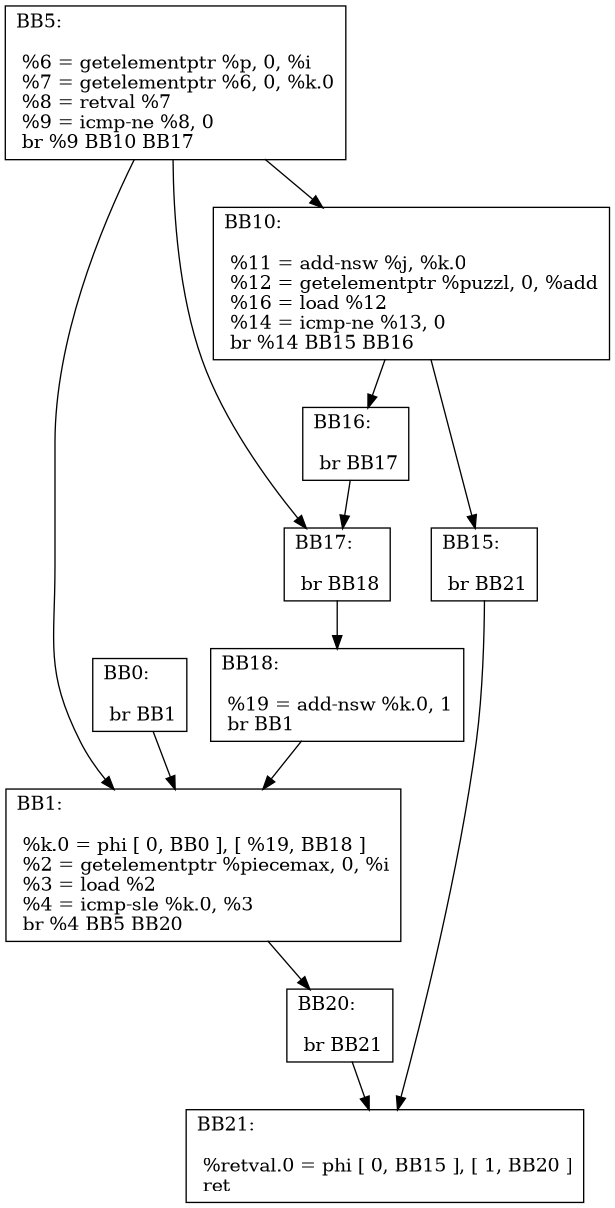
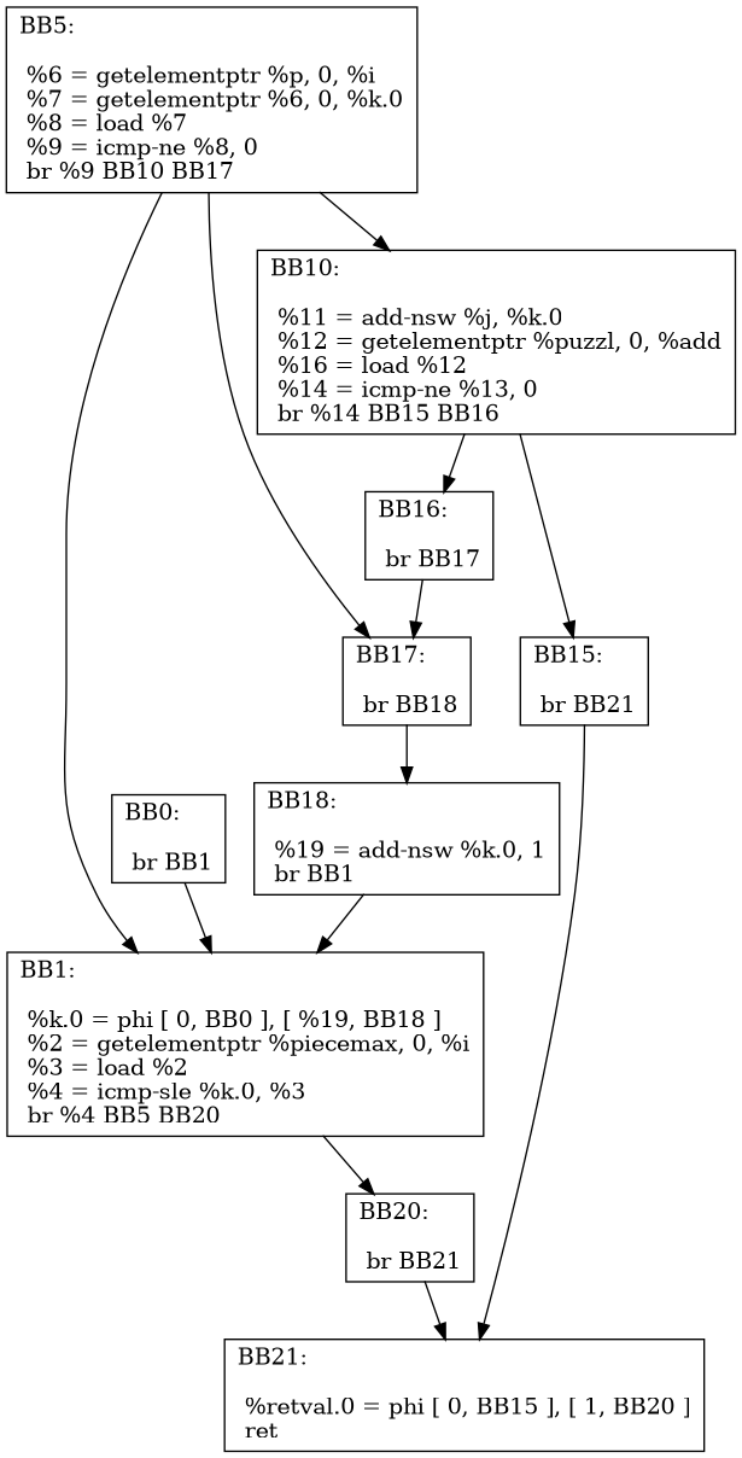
  digraph {
    node [shape=record]
    n1 [label="{BB0:\l\l  br  BB1\l}"]
    n2 [label="{BB1:\l\l  %k.0 = phi [ 0, BB0 ], [  %19, BB18 ]\l %2 = getelementptr %piecemax,  0,  %i\l %3 = load %2\l %4 = icmp-sle %k.0,  %3\l br %4 BB5 BB20\l}"]
    n3 [label="{BB20:\l\l  br  BB21\l}"]
-   n4 [label="{BB5:\l\l  %6 = getelementptr %p,  0,  %i\l %7 = getelementptr %6,  0,  %k.0\l %8 = retval %7\l %9 = icmp-ne %8,  0\l br %9 BB10 BB17\l}"]
+   n4 [label="{BB5:\l\l  %6 = getelementptr %p,  0,  %i\l %7 = getelementptr %6,  0,  %k.0\l %8 = load %7\l %9 = icmp-ne %8,  0\l br %9 BB10 BB17\l}"]
    n5 [label="{BB10:\l\l  %11 = add-nsw %j,  %k.0\l %12 = getelementptr %puzzl,  0,  %add\l %16 = load %12\l %14 = icmp-ne %13,  0\l br %14 BB15 BB16\l}"]
    n6 [label="{BB17:\l\l  br  BB18\l}"]
    n7 [label="{BB21:\l\l  %retval.0 = phi [ 0, BB15 ], [ 1, BB20 ]\l ret \l}"]
    n8 [label="{BB15:\l\l  br  BB21\l}"]
    n9 [label="{BB16:\l\l  br  BB17\l}"]
    n10 [label="{BB18:\l\l  %19 = add-nsw %k.0,  1\l br  BB1\l}"]
    n1 -> n2
    n2 -> n3
    n3 -> n7
    n4 -> n2
    n4 -> n5
    n4 -> n6
    n5 -> n8
    n5 -> n9
    n6 -> n10
    n8 -> n7
    n9 -> n6
    n10 -> n2
  }
